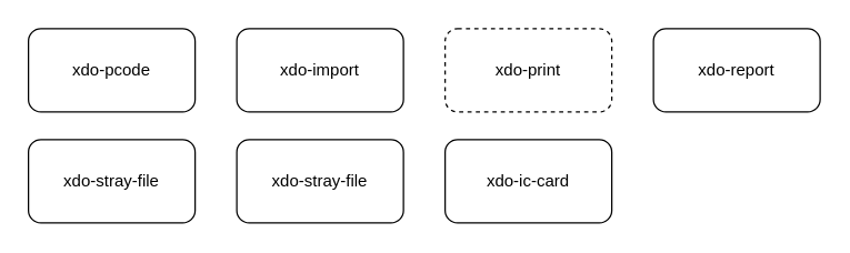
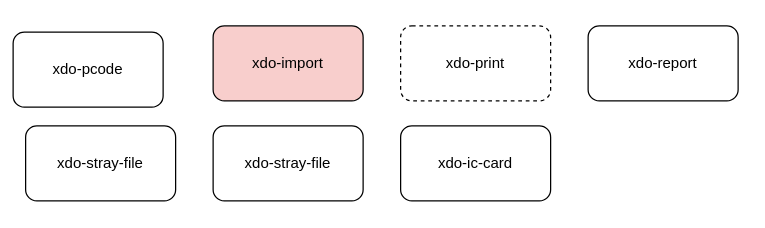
  <mxCell id="0" />
  <mxCell id="1" parent="0" />
- <mxCell id="2" value="xdo-pcode" style="rounded=1;whiteSpace=wrap;html=1;" vertex="1" parent="1"><mxGeometry x="20" y="20" width="120" height="60" as="geometry" /></mxCell>
- <mxCell id="3" value="xdo-import" style="rounded=1;whiteSpace=wrap;html=1;" vertex="1" parent="1"><mxGeometry x="170" y="20" width="120" height="60" as="geometry" /></mxCell>
+ <mxCell id="2" value="xdo-pcode" style="rounded=1;whiteSpace=wrap;html=1;" vertex="1" parent="1"><mxGeometry x="10" y="25" width="120" height="60" as="geometry" /></mxCell>
+ <mxCell id="3" value="xdo-import" style="rounded=1;whiteSpace=wrap;html=1;fillColor=#f8cecc;" vertex="1" parent="1"><mxGeometry x="170" y="20" width="120" height="60" as="geometry" /></mxCell>
  <mxCell id="4" value="xdo-print" style="rounded=1;whiteSpace=wrap;html=1;dashed=1;" vertex="1" parent="1"><mxGeometry x="320" y="20" width="120" height="60" as="geometry" /></mxCell>
  <mxCell id="5" value="xdo-report" style="rounded=1;whiteSpace=wrap;html=1;" vertex="1" parent="1"><mxGeometry x="470" y="20" width="120" height="60" as="geometry" /></mxCell>
  <mxCell id="6" value="&lt;div style=&quot;text-align: left&quot;&gt;&lt;span&gt;xdo-stray-file&lt;/span&gt;&lt;/div&gt;" style="rounded=1;whiteSpace=wrap;html=1;" vertex="1" parent="1"><mxGeometry x="20" y="100" width="120" height="60" as="geometry" /></mxCell>
  <mxCell id="7" value="&lt;div style=&quot;text-align: left&quot;&gt;&lt;span&gt;xdo-stray-file&lt;/span&gt;&lt;/div&gt;" style="rounded=1;whiteSpace=wrap;html=1;" vertex="1" parent="1"><mxGeometry x="170" y="100" width="120" height="60" as="geometry" /></mxCell>
  <mxCell id="8" value="&lt;div style=&quot;text-align: left&quot;&gt;&lt;span&gt;xdo-ic-card&lt;/span&gt;&lt;/div&gt;" style="rounded=1;whiteSpace=wrap;html=1;" vertex="1" parent="1"><mxGeometry x="320" y="100" width="120" height="60" as="geometry" /></mxCell>
